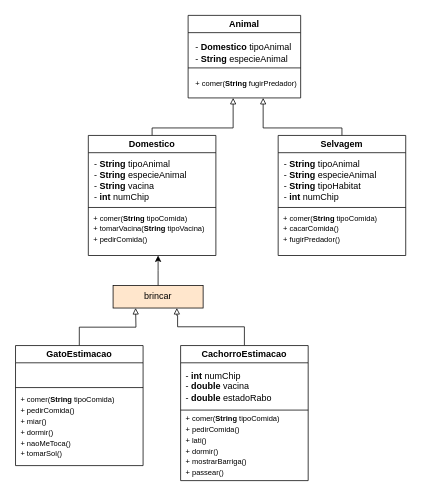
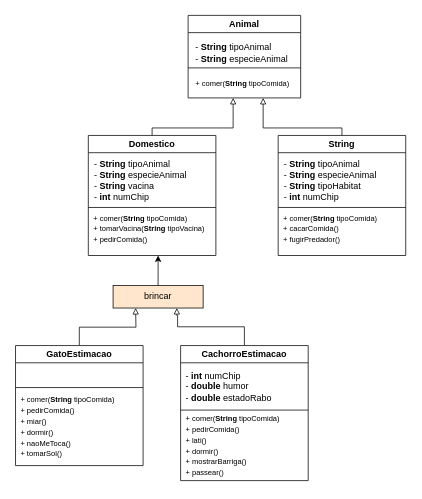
  <mxCell id="0" />
  <mxCell id="1" parent="0" />
  <mxCell id="2" value="Animal" style="swimlane;whiteSpace=wrap;html=1;" vertex="1" parent="1"><mxGeometry x="250" y="20" width="150" height="110" as="geometry" /></mxCell>
- <mxCell id="3" value="- &lt;b&gt;Domestico&lt;/b&gt; tipoAnimal&lt;br&gt;- &lt;b&gt;String&lt;/b&gt; especieAnimal" style="text;html=1;align=left;verticalAlign=middle;resizable=0;points=[];autosize=1;strokeColor=none;fillColor=none;" vertex="1" parent="2"><mxGeometry x="8" y="30" width="150" height="40" as="geometry" /></mxCell>
- <mxCell id="4" value="&lt;font style=&quot;font-size: 10px;&quot;&gt;+ comer(&lt;b&gt;String&lt;/b&gt; fugirPredador)&lt;/font&gt;" style="text;html=1;align=left;verticalAlign=middle;resizable=0;points=[];autosize=1;strokeColor=none;fillColor=none;" vertex="1" parent="2"><mxGeometry x="8" y="75" width="150" height="30" as="geometry" /></mxCell>
+ <mxCell id="3" value="- &lt;b&gt;String&lt;/b&gt; tipoAnimal&lt;br&gt;- &lt;b&gt;String&lt;/b&gt; especieAnimal" style="text;html=1;align=left;verticalAlign=middle;resizable=0;points=[];autosize=1;strokeColor=none;fillColor=none;" vertex="1" parent="2"><mxGeometry x="8" y="30" width="150" height="40" as="geometry" /></mxCell>
+ <mxCell id="4" value="&lt;font style=&quot;font-size: 10px;&quot;&gt;+ comer(&lt;b&gt;String&lt;/b&gt; tipoComida)&lt;/font&gt;" style="text;html=1;align=left;verticalAlign=middle;resizable=0;points=[];autosize=1;strokeColor=none;fillColor=none;" vertex="1" parent="2"><mxGeometry x="8" y="75" width="150" height="30" as="geometry" /></mxCell>
  <mxCell id="5" style="edgeStyle=orthogonalEdgeStyle;rounded=0;orthogonalLoop=1;jettySize=auto;html=1;endArrow=block;endFill=0;" edge="1" parent="1" source="6"><mxGeometry relative="1" as="geometry"><mxPoint x="310" y="130" as="targetPoint" /><Array as="points"><mxPoint x="202" y="170" /><mxPoint x="310" y="170" /></Array></mxGeometry></mxCell>
  <mxCell id="6" value="Domestico" style="swimlane;whiteSpace=wrap;html=1;" vertex="1" parent="1"><mxGeometry x="117" y="180" width="170" height="160" as="geometry" /></mxCell>
  <mxCell id="7" value="- &lt;b&gt;String&lt;/b&gt; tipoAnimal&lt;br&gt;- &lt;b&gt;String&lt;/b&gt; especieAnimal&lt;br&gt;- &lt;b&gt;String &lt;/b&gt;vacina&lt;br&gt;- &lt;b&gt;int &lt;/b&gt;numChip" style="text;html=1;align=left;verticalAlign=middle;resizable=0;points=[];autosize=1;strokeColor=none;fillColor=none;" vertex="1" parent="6"><mxGeometry x="6" y="25" width="150" height="70" as="geometry" /></mxCell>
  <mxCell id="8" value="&lt;font style=&quot;font-size: 10px;&quot;&gt;+ comer(&lt;b&gt;String&lt;/b&gt; tipoComida)&lt;br&gt;+ tomarVacina(&lt;b&gt;String &lt;/b&gt;tipoVacina)&lt;br&gt;+ pedirComida()&lt;br&gt;&lt;/font&gt;" style="text;html=1;align=left;verticalAlign=middle;resizable=0;points=[];autosize=1;strokeColor=none;fillColor=none;" vertex="1" parent="6"><mxGeometry x="5" y="94" width="170" height="60" as="geometry" /></mxCell>
  <mxCell id="9" value="" style="endArrow=none;html=1;rounded=0;" edge="1" parent="6"><mxGeometry width="50" height="50" relative="1" as="geometry"><mxPoint y="96" as="sourcePoint" /><mxPoint x="170" y="96" as="targetPoint" /></mxGeometry></mxCell>
  <mxCell id="10" style="edgeStyle=orthogonalEdgeStyle;rounded=0;orthogonalLoop=1;jettySize=auto;html=1;endArrow=block;endFill=0;" edge="1" parent="1" source="11"><mxGeometry relative="1" as="geometry"><mxPoint x="350" y="130" as="targetPoint" /><Array as="points"><mxPoint x="455" y="170" /><mxPoint x="350" y="170" /></Array></mxGeometry></mxCell>
- <mxCell id="11" value="Selvagem" style="swimlane;whiteSpace=wrap;html=1;" vertex="1" parent="1"><mxGeometry x="370" y="180" width="170" height="160" as="geometry" /></mxCell>
+ <mxCell id="11" value="String" style="swimlane;whiteSpace=wrap;html=1;" vertex="1" parent="1"><mxGeometry x="370" y="180" width="170" height="160" as="geometry" /></mxCell>
  <mxCell id="12" style="edgeStyle=orthogonalEdgeStyle;rounded=0;orthogonalLoop=1;jettySize=auto;html=1;endArrow=block;endFill=0;" edge="1" parent="1" source="13"><mxGeometry relative="1" as="geometry"><mxPoint x="180" y="410" as="targetPoint" /></mxGeometry></mxCell>
  <mxCell id="13" value="GatoEstimacao" style="swimlane;whiteSpace=wrap;html=1;startSize=23;" vertex="1" parent="1"><mxGeometry x="20" y="460" width="170" height="160" as="geometry" /></mxCell>
  <mxCell id="14" value="&lt;font style=&quot;font-size: 10px;&quot;&gt;+ comer(&lt;b&gt;String&lt;/b&gt; tipoComida)&lt;br&gt;+ pedirComida()&lt;br&gt;+ miar()&lt;br&gt;+ dormir()&lt;br&gt;+ naoMeToca()&lt;br&gt;+ tomarSol()&lt;br&gt;&lt;/font&gt;" style="text;html=1;align=left;verticalAlign=middle;resizable=0;points=[];autosize=1;strokeColor=none;fillColor=none;" vertex="1" parent="13"><mxGeometry x="5" y="58" width="150" height="100" as="geometry" /></mxCell>
  <mxCell id="15" value="" style="endArrow=none;html=1;rounded=0;" edge="1" parent="13"><mxGeometry width="50" height="50" relative="1" as="geometry"><mxPoint y="56" as="sourcePoint" /><mxPoint x="170" y="56" as="targetPoint" /></mxGeometry></mxCell>
  <mxCell id="16" value="&lt;font style=&quot;font-size: 10px;&quot;&gt;+ comer(&lt;b&gt;String&lt;/b&gt; tipoComida)&lt;br&gt;+ pedirComida()&lt;br&gt;+ lati()&lt;br&gt;+ dormir()&lt;br&gt;+ mostrarBarriga()&lt;br&gt;+ passear()&lt;br&gt;&lt;/font&gt;" style="text;html=1;align=left;verticalAlign=middle;resizable=0;points=[];autosize=1;strokeColor=none;fillColor=none;" vertex="1" parent="13"><mxGeometry x="225" y="83" width="150" height="100" as="geometry" /></mxCell>
  <mxCell id="17" value="" style="endArrow=none;html=1;rounded=0;" edge="1" parent="13"><mxGeometry width="50" height="50" relative="1" as="geometry"><mxPoint x="220" y="86" as="sourcePoint" /><mxPoint x="390" y="86" as="targetPoint" /></mxGeometry></mxCell>
  <mxCell id="18" style="edgeStyle=orthogonalEdgeStyle;rounded=0;orthogonalLoop=1;jettySize=auto;html=1;endArrow=block;endFill=0;" edge="1" parent="1" source="19"><mxGeometry relative="1" as="geometry"><mxPoint x="235" y="410" as="targetPoint" /><Array as="points"><mxPoint x="325" y="435" /><mxPoint x="236" y="435" /><mxPoint x="236" y="420" /><mxPoint x="235" y="420" /></Array></mxGeometry></mxCell>
  <mxCell id="19" value="CachorroEstimacao" style="swimlane;whiteSpace=wrap;html=1;" vertex="1" parent="1"><mxGeometry x="240" y="460" width="170" height="180" as="geometry" /></mxCell>
- <mxCell id="20" value="- &lt;b&gt;int &lt;/b&gt;numChip&lt;br&gt;- &lt;b&gt;double&lt;/b&gt; vacina&lt;br&gt;- &lt;b&gt;double&lt;/b&gt;&amp;nbsp;estadoRabo" style="text;html=1;align=left;verticalAlign=middle;resizable=0;points=[];autosize=1;strokeColor=none;fillColor=none;" vertex="1" parent="19"><mxGeometry x="5" y="25" width="140" height="60" as="geometry" /></mxCell>
+ <mxCell id="20" value="- &lt;b&gt;int &lt;/b&gt;numChip&lt;br&gt;- &lt;b&gt;double&lt;/b&gt; humor&lt;br&gt;- &lt;b&gt;double&lt;/b&gt;&amp;nbsp;estadoRabo" style="text;html=1;align=left;verticalAlign=middle;resizable=0;points=[];autosize=1;strokeColor=none;fillColor=none;" vertex="1" parent="19"><mxGeometry x="5" y="25" width="140" height="60" as="geometry" /></mxCell>
  <mxCell id="21" value="" style="endArrow=none;html=1;rounded=0;" edge="1" parent="1"><mxGeometry width="50" height="50" relative="1" as="geometry"><mxPoint x="250" y="90" as="sourcePoint" /><mxPoint x="400" y="90" as="targetPoint" /></mxGeometry></mxCell>
  <mxCell id="22" value="- &lt;b&gt;String&lt;/b&gt; tipoAnimal&lt;br&gt;- &lt;b&gt;String&lt;/b&gt; especieAnimal&lt;br&gt;- &lt;b&gt;String &lt;/b&gt;tipoHabitat&lt;br&gt;- &lt;b&gt;int &lt;/b&gt;numChip" style="text;html=1;align=left;verticalAlign=middle;resizable=0;points=[];autosize=1;strokeColor=none;fillColor=none;" vertex="1" parent="1"><mxGeometry x="376" y="205" width="150" height="70" as="geometry" /></mxCell>
  <mxCell id="23" value="&lt;font style=&quot;font-size: 10px;&quot;&gt;+ comer(&lt;b&gt;String&lt;/b&gt; tipoComida)&lt;br&gt;+ cacarComida()&lt;br&gt;+ fugirPredador()&lt;br&gt;&lt;/font&gt;" style="text;html=1;align=left;verticalAlign=middle;resizable=0;points=[];autosize=1;strokeColor=none;fillColor=none;" vertex="1" parent="1"><mxGeometry x="375" y="274" width="150" height="60" as="geometry" /></mxCell>
  <mxCell id="24" value="" style="endArrow=none;html=1;rounded=0;" edge="1" parent="1"><mxGeometry width="50" height="50" relative="1" as="geometry"><mxPoint x="370" y="276" as="sourcePoint" /><mxPoint x="540" y="276" as="targetPoint" /></mxGeometry></mxCell>
  <mxCell id="25" style="edgeStyle=orthogonalEdgeStyle;rounded=0;orthogonalLoop=1;jettySize=auto;html=1;" edge="1" parent="1" source="26"><mxGeometry relative="1" as="geometry"><mxPoint x="210" y="340" as="targetPoint" /></mxGeometry></mxCell>
  <mxCell id="26" value="brincar" style="rounded=0;whiteSpace=wrap;html=1;fillColor=#ffe6cc;" vertex="1" parent="1"><mxGeometry x="150" y="380" width="120" height="30" as="geometry" /></mxCell>
